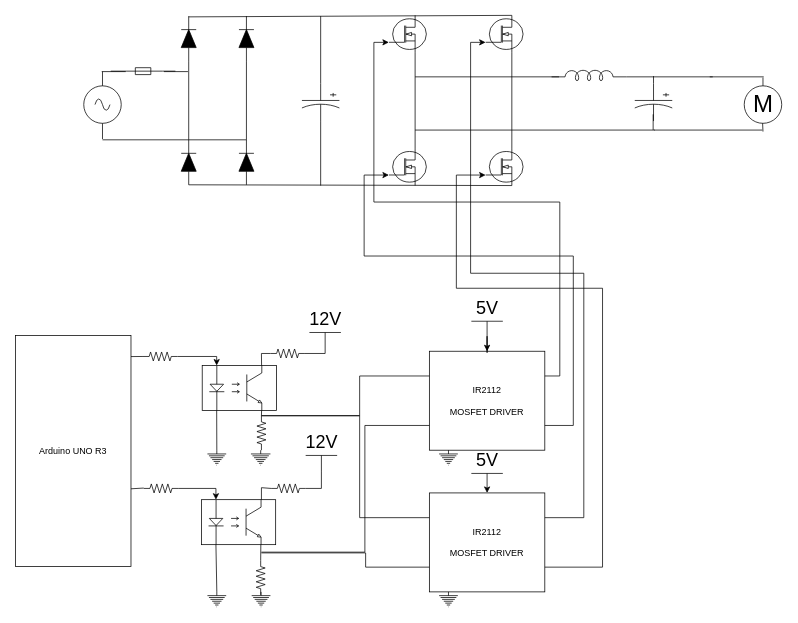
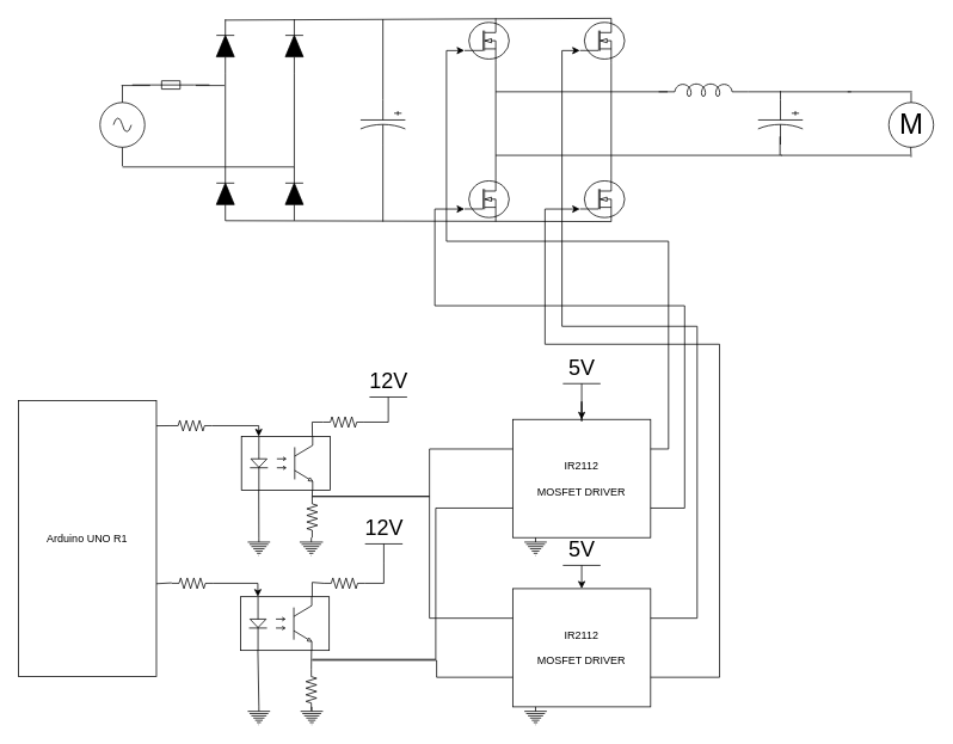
  <mxCell id="0" />
  <mxCell id="1" parent="0" />
  <mxCell id="2" value="" style="pointerEvents=1;fillColor=strokeColor;verticalLabelPosition=bottom;shadow=0;dashed=0;align=center;html=1;verticalAlign=top;shape=mxgraph.electrical.diodes.diode;rotation=-90;" vertex="1" parent="1"><mxGeometry x="221" y="41" width="60" height="20" as="geometry" /></mxCell>
  <mxCell id="3" value="" style="pointerEvents=1;fillColor=strokeColor;verticalLabelPosition=bottom;shadow=0;dashed=0;align=center;html=1;verticalAlign=top;shape=mxgraph.electrical.diodes.diode;rotation=-90;" vertex="1" parent="1"><mxGeometry x="298" y="206" width="60" height="20" as="geometry" /></mxCell>
  <mxCell id="4" value="" style="pointerEvents=1;fillColor=strokeColor;verticalLabelPosition=bottom;shadow=0;dashed=0;align=center;html=1;verticalAlign=top;shape=mxgraph.electrical.diodes.diode;rotation=-90;" vertex="1" parent="1"><mxGeometry x="298" y="41" width="60" height="20" as="geometry" /></mxCell>
  <mxCell id="5" value="" style="pointerEvents=1;fillColor=strokeColor;verticalLabelPosition=bottom;shadow=0;dashed=0;align=center;html=1;verticalAlign=top;shape=mxgraph.electrical.diodes.diode;rotation=-90;" vertex="1" parent="1"><mxGeometry x="221" y="206" width="60" height="20" as="geometry" /></mxCell>
  <mxCell id="6" value="" style="verticalLabelPosition=bottom;shadow=0;dashed=0;align=center;html=1;verticalAlign=top;shape=mxgraph.electrical.mosfets1.n-channel_mosfet_1;" vertex="1" parent="1"><mxGeometry x="518" y="20" width="50" height="50" as="geometry" /></mxCell>
  <mxCell id="7" value="" style="verticalLabelPosition=bottom;shadow=0;dashed=0;align=center;html=1;verticalAlign=top;shape=mxgraph.electrical.mosfets1.n-channel_mosfet_1;" vertex="1" parent="1"><mxGeometry x="647" y="197" width="50" height="50" as="geometry" /></mxCell>
  <mxCell id="8" value="" style="verticalLabelPosition=bottom;shadow=0;dashed=0;align=center;html=1;verticalAlign=top;shape=mxgraph.electrical.mosfets1.n-channel_mosfet_1;" vertex="1" parent="1"><mxGeometry x="647" y="20" width="50" height="50" as="geometry" /></mxCell>
  <mxCell id="9" value="" style="verticalLabelPosition=bottom;shadow=0;dashed=0;align=center;html=1;verticalAlign=top;shape=mxgraph.electrical.mosfets1.n-channel_mosfet_1;" vertex="1" parent="1"><mxGeometry x="518" y="197" width="50" height="50" as="geometry" /></mxCell>
  <mxCell id="10" value="" style="pointerEvents=1;verticalLabelPosition=bottom;shadow=0;dashed=0;align=center;html=1;verticalAlign=top;shape=mxgraph.electrical.capacitors.capacitor_3;rotation=90;" vertex="1" parent="1"><mxGeometry x="402" y="111" width="50" height="50" as="geometry" /></mxCell>
  <mxCell id="11" value="" style="pointerEvents=1;verticalLabelPosition=bottom;shadow=0;dashed=0;align=center;html=1;verticalAlign=top;shape=mxgraph.electrical.inductors.inductor_5;" vertex="1" parent="1"><mxGeometry x="735" y="93" width="100" height="14" as="geometry" /></mxCell>
  <mxCell id="12" value="" style="pointerEvents=1;verticalLabelPosition=bottom;shadow=0;dashed=0;align=center;html=1;verticalAlign=top;shape=mxgraph.electrical.capacitors.capacitor_3;rotation=90;" vertex="1" parent="1"><mxGeometry x="846" y="111" width="50" height="50" as="geometry" /></mxCell>
  <mxCell id="13" value="" style="pointerEvents=1;verticalLabelPosition=bottom;shadow=0;dashed=0;align=center;html=1;verticalAlign=top;shape=mxgraph.electrical.signal_sources.source;aspect=fixed;points=[[0.5,0,0],[1,0.5,0],[0.5,1,0],[0,0.5,0]];elSignalType=ac;" vertex="1" parent="1"><mxGeometry x="111" y="114" width="50" height="50" as="geometry" /></mxCell>
  <mxCell id="14" value="M" style="verticalLabelPosition=middle;shadow=0;dashed=0;align=center;html=1;verticalAlign=middle;strokeWidth=1;shape=ellipse;fontSize=32;perimeter=ellipsePerimeter;" vertex="1" parent="1"><mxGeometry x="992" y="114" width="50" height="50" as="geometry" /></mxCell>
  <mxCell id="15" value="" style="endArrow=none;html=1;rounded=0;exitX=0.5;exitY=0;exitDx=0;exitDy=0;exitPerimeter=0;" edge="1" parent="1" source="13"><mxGeometry width="50" height="50" relative="1" as="geometry"><mxPoint x="181" y="186" as="sourcePoint" /><mxPoint x="136" y="95" as="targetPoint" /></mxGeometry></mxCell>
  <mxCell id="16" value="" style="endArrow=none;html=1;rounded=0;entryX=0.5;entryY=1;entryDx=0;entryDy=0;entryPerimeter=0;" edge="1" parent="1" target="13"><mxGeometry width="50" height="50" relative="1" as="geometry"><mxPoint x="136" y="185" as="sourcePoint" /><mxPoint x="135.5" y="174" as="targetPoint" /></mxGeometry></mxCell>
  <mxCell id="17" value="" style="endArrow=none;html=1;rounded=0;entryX=0;entryY=0.5;entryDx=0;entryDy=0;entryPerimeter=0;exitX=1;exitY=0.5;exitDx=0;exitDy=0;exitPerimeter=0;" edge="1" parent="1" source="5" target="2"><mxGeometry width="50" height="50" relative="1" as="geometry"><mxPoint x="555" y="188" as="sourcePoint" /><mxPoint x="605" y="138" as="targetPoint" /></mxGeometry></mxCell>
  <mxCell id="18" value="" style="endArrow=none;html=1;rounded=0;entryX=0;entryY=0.5;entryDx=0;entryDy=0;entryPerimeter=0;exitX=1;exitY=0.5;exitDx=0;exitDy=0;exitPerimeter=0;" edge="1" parent="1" source="3" target="4"><mxGeometry width="50" height="50" relative="1" as="geometry"><mxPoint x="271" y="173" as="sourcePoint" /><mxPoint x="321" y="123" as="targetPoint" /></mxGeometry></mxCell>
  <mxCell id="19" value="" style="endArrow=none;html=1;rounded=0;entryX=0;entryY=0.5;entryDx=0;entryDy=0;entryPerimeter=0;exitX=0.7;exitY=1;exitDx=0;exitDy=0;exitPerimeter=0;" edge="1" parent="1" source="7" target="5"><mxGeometry width="50" height="50" relative="1" as="geometry"><mxPoint x="177" y="334" as="sourcePoint" /><mxPoint x="227" y="284" as="targetPoint" /></mxGeometry></mxCell>
  <mxCell id="20" value="" style="endArrow=none;html=1;rounded=0;entryX=0;entryY=0.5;entryDx=0;entryDy=0;entryPerimeter=0;exitX=0.7;exitY=0;exitDx=0;exitDy=0;exitPerimeter=0;" edge="1" parent="1" source="8"><mxGeometry width="50" height="50" relative="1" as="geometry"><mxPoint x="687" y="21" as="sourcePoint" /><mxPoint x="251" y="22" as="targetPoint" /></mxGeometry></mxCell>
  <mxCell id="21" value="" style="endArrow=none;html=1;rounded=0;entryX=0.7;entryY=1;entryDx=0;entryDy=0;entryPerimeter=0;exitX=0.7;exitY=0;exitDx=0;exitDy=0;exitPerimeter=0;" edge="1" parent="1" source="9" target="6"><mxGeometry width="50" height="50" relative="1" as="geometry"><mxPoint x="528" y="160" as="sourcePoint" /><mxPoint x="578" y="110" as="targetPoint" /></mxGeometry></mxCell>
  <mxCell id="22" value="" style="endArrow=none;html=1;rounded=0;entryX=0.7;entryY=1;entryDx=0;entryDy=0;entryPerimeter=0;exitX=0.7;exitY=0;exitDx=0;exitDy=0;exitPerimeter=0;" edge="1" parent="1" source="7" target="8"><mxGeometry width="50" height="50" relative="1" as="geometry"><mxPoint x="688" y="203" as="sourcePoint" /><mxPoint x="688" y="74" as="targetPoint" /></mxGeometry></mxCell>
  <mxCell id="23" value="" style="endArrow=none;html=1;rounded=0;exitX=0;exitY=0.5;exitDx=0;exitDy=0;exitPerimeter=0;" edge="1" parent="1" source="10"><mxGeometry width="50" height="50" relative="1" as="geometry"><mxPoint x="373" y="144" as="sourcePoint" /><mxPoint x="427" y="21" as="targetPoint" /></mxGeometry></mxCell>
  <mxCell id="24" value="" style="endArrow=none;html=1;rounded=0;entryX=1;entryY=0.5;entryDx=0;entryDy=0;entryPerimeter=0;" edge="1" parent="1" target="10"><mxGeometry width="50" height="50" relative="1" as="geometry"><mxPoint x="427" y="247" as="sourcePoint" /><mxPoint x="426.5" y="165" as="targetPoint" /></mxGeometry></mxCell>
  <mxCell id="25" value="" style="endArrow=none;html=1;rounded=0;exitX=1;exitY=0.5;exitDx=0;exitDy=0;exitPerimeter=0;" edge="1" parent="1" source="3"><mxGeometry width="50" height="50" relative="1" as="geometry"><mxPoint x="251" y="199" as="sourcePoint" /><mxPoint x="136" y="186" as="targetPoint" /></mxGeometry></mxCell>
  <mxCell id="26" value="" style="endArrow=none;html=1;rounded=0;exitX=1;exitY=0.5;exitDx=0;exitDy=0;exitPerimeter=0;" edge="1" parent="1"><mxGeometry width="50" height="50" relative="1" as="geometry"><mxPoint x="745" y="102" as="sourcePoint" /><mxPoint x="553" y="102" as="targetPoint" /></mxGeometry></mxCell>
  <mxCell id="27" value="" style="endArrow=none;html=1;rounded=0;" edge="1" parent="1"><mxGeometry width="50" height="50" relative="1" as="geometry"><mxPoint x="873" y="173" as="sourcePoint" /><mxPoint x="553" y="173" as="targetPoint" /></mxGeometry></mxCell>
  <mxCell id="28" value="" style="endArrow=none;html=1;rounded=0;entryX=0;entryY=0.5;entryDx=0;entryDy=0;entryPerimeter=0;" edge="1" parent="1" target="12"><mxGeometry width="50" height="50" relative="1" as="geometry"><mxPoint x="871" y="101" as="sourcePoint" /><mxPoint x="881" y="212" as="targetPoint" /></mxGeometry></mxCell>
  <mxCell id="29" value="" style="endArrow=none;html=1;rounded=0;" edge="1" parent="1"><mxGeometry width="50" height="50" relative="1" as="geometry"><mxPoint x="950" y="102" as="sourcePoint" /><mxPoint x="835" y="102" as="targetPoint" /></mxGeometry></mxCell>
  <mxCell id="30" value="" style="endArrow=none;html=1;rounded=0;" edge="1" parent="1"><mxGeometry width="50" height="50" relative="1" as="geometry"><mxPoint x="1018" y="102" as="sourcePoint" /><mxPoint x="946" y="102" as="targetPoint" /></mxGeometry></mxCell>
  <mxCell id="31" value="" style="endArrow=none;html=1;rounded=0;" edge="1" parent="1"><mxGeometry width="50" height="50" relative="1" as="geometry"><mxPoint x="1016" y="173" as="sourcePoint" /><mxPoint x="872" y="173" as="targetPoint" /></mxGeometry></mxCell>
  <mxCell id="32" value="" style="endArrow=none;html=1;rounded=0;entryX=0.5;entryY=1;entryDx=0;entryDy=0;entryPerimeter=0;" edge="1" parent="1"><mxGeometry width="50" height="50" relative="1" as="geometry"><mxPoint x="870.5" y="173" as="sourcePoint" /><mxPoint x="870.5" y="152" as="targetPoint" /></mxGeometry></mxCell>
  <mxCell id="33" value="" style="endArrow=none;html=1;rounded=0;" edge="1" parent="1"><mxGeometry width="50" height="50" relative="1" as="geometry"><mxPoint x="1017" y="114" as="sourcePoint" /><mxPoint x="1017" y="103" as="targetPoint" /></mxGeometry></mxCell>
  <mxCell id="34" value="" style="endArrow=none;html=1;rounded=0;" edge="1" parent="1"><mxGeometry width="50" height="50" relative="1" as="geometry"><mxPoint x="1017" y="175" as="sourcePoint" /><mxPoint x="1016.5" y="164" as="targetPoint" /></mxGeometry></mxCell>
  <mxCell id="35" value="" style="verticalLabelPosition=bottom;shadow=0;dashed=0;align=center;html=1;verticalAlign=top;shape=mxgraph.electrical.opto_electronics.opto-coupler;" vertex="1" parent="1"><mxGeometry x="269" y="487" width="99" height="60" as="geometry" /></mxCell>
  <mxCell id="36" value="" style="verticalLabelPosition=bottom;shadow=0;dashed=0;align=center;html=1;verticalAlign=top;shape=mxgraph.electrical.opto_electronics.opto-coupler;" vertex="1" parent="1"><mxGeometry x="268" y="666" width="99" height="60" as="geometry" /></mxCell>
  <mxCell id="37" value="" style="html=1;shape=mxgraph.electrical.electro-mechanical.fuse2;aspect=fixed;elSwitchState=on;" vertex="1" parent="1"><mxGeometry x="147" y="76" width="86.25" height="23" as="geometry" /></mxCell>
  <mxCell id="38" value="" style="endArrow=none;html=1;rounded=0;" edge="1" parent="1"><mxGeometry width="50" height="50" relative="1" as="geometry"><mxPoint x="167" y="95" as="sourcePoint" /><mxPoint x="135" y="95" as="targetPoint" /></mxGeometry></mxCell>
  <mxCell id="39" value="" style="endArrow=none;html=1;rounded=0;" edge="1" parent="1"><mxGeometry width="50" height="50" relative="1" as="geometry"><mxPoint x="250" y="95" as="sourcePoint" /><mxPoint x="218" y="95" as="targetPoint" /></mxGeometry></mxCell>
  <mxCell id="40" value="" style="pointerEvents=1;verticalLabelPosition=bottom;shadow=0;dashed=0;align=center;html=1;verticalAlign=top;shape=mxgraph.electrical.signal_sources.protective_earth;" vertex="1" parent="1"><mxGeometry x="276" y="600" width="25" height="20" as="geometry" /></mxCell>
  <mxCell id="41" value="" style="pointerEvents=1;verticalLabelPosition=bottom;shadow=0;dashed=0;align=center;html=1;verticalAlign=top;shape=mxgraph.electrical.signal_sources.protective_earth;" vertex="1" parent="1"><mxGeometry x="276" y="789" width="25" height="20" as="geometry" /></mxCell>
  <mxCell id="42" value="" style="pointerEvents=1;verticalLabelPosition=bottom;shadow=0;dashed=0;align=center;html=1;verticalAlign=top;shape=mxgraph.electrical.signal_sources.protective_earth;" vertex="1" parent="1"><mxGeometry x="335" y="789" width="25" height="20" as="geometry" /></mxCell>
  <mxCell id="43" value="12V" style="verticalLabelPosition=top;verticalAlign=bottom;shape=mxgraph.electrical.signal_sources.vdd;shadow=0;dashed=0;align=center;strokeWidth=1;fontSize=24;html=1;flipV=1;" vertex="1" parent="1"><mxGeometry x="412" y="443" width="42" height="22" as="geometry" /></mxCell>
  <mxCell id="44" value="" style="pointerEvents=1;verticalLabelPosition=bottom;shadow=0;dashed=0;align=center;html=1;verticalAlign=top;shape=mxgraph.electrical.resistors.resistor_2;" vertex="1" parent="1"><mxGeometry x="190" y="469" width="46" height="12" as="geometry" /></mxCell>
  <mxCell id="45" value="" style="pointerEvents=1;verticalLabelPosition=bottom;shadow=0;dashed=0;align=center;html=1;verticalAlign=top;shape=mxgraph.electrical.resistors.resistor_2;" vertex="1" parent="1"><mxGeometry x="191" y="645" width="46" height="12" as="geometry" /></mxCell>
  <mxCell id="46" value="" style="endArrow=none;html=1;rounded=0;exitX=0.989;exitY=0.127;exitDx=0;exitDy=0;exitPerimeter=0;entryX=0;entryY=0.5;entryDx=0;entryDy=0;entryPerimeter=0;" edge="1" parent="1" target="44"><mxGeometry width="50" height="50" relative="1" as="geometry"><mxPoint x="167.251" y="475.193" as="sourcePoint" /><mxPoint x="635" y="406" as="targetPoint" /></mxGeometry></mxCell>
  <mxCell id="47" value="" style="endArrow=none;html=1;rounded=0;exitX=0.989;exitY=0.127;exitDx=0;exitDy=0;exitPerimeter=0;entryX=0;entryY=0.5;entryDx=0;entryDy=0;entryPerimeter=0;" edge="1" parent="1"><mxGeometry width="50" height="50" relative="1" as="geometry"><mxPoint x="174" y="651.5" as="sourcePoint" /><mxPoint x="191" y="650.5" as="targetPoint" /></mxGeometry></mxCell>
  <mxCell id="48" style="edgeStyle=orthogonalEdgeStyle;rounded=0;orthogonalLoop=1;jettySize=auto;html=1;exitX=1;exitY=0.5;exitDx=0;exitDy=0;exitPerimeter=0;entryX=0.195;entryY=0;entryDx=0;entryDy=0;entryPerimeter=0;" edge="1" parent="1" source="44" target="35"><mxGeometry relative="1" as="geometry"><Array as="points"><mxPoint x="288" y="475" /></Array></mxGeometry></mxCell>
  <mxCell id="49" style="edgeStyle=orthogonalEdgeStyle;rounded=0;orthogonalLoop=1;jettySize=auto;html=1;exitX=1;exitY=0.5;exitDx=0;exitDy=0;exitPerimeter=0;entryX=0.195;entryY=0;entryDx=0;entryDy=0;entryPerimeter=0;" edge="1" parent="1" source="45" target="36"><mxGeometry relative="1" as="geometry"><Array as="points"><mxPoint x="287" y="651" /></Array></mxGeometry></mxCell>
  <mxCell id="50" value="" style="pointerEvents=1;verticalLabelPosition=bottom;shadow=0;dashed=0;align=center;html=1;verticalAlign=top;shape=mxgraph.electrical.resistors.resistor_2;" vertex="1" parent="1"><mxGeometry x="360" y="465" width="46" height="12" as="geometry" /></mxCell>
  <mxCell id="51" value="" style="endArrow=none;html=1;rounded=0;exitX=0;exitY=0.5;exitDx=0;exitDy=0;exitPerimeter=0;entryX=0.8;entryY=0;entryDx=0;entryDy=0;entryPerimeter=0;" edge="1" parent="1" source="50" target="35"><mxGeometry width="50" height="50" relative="1" as="geometry"><mxPoint x="322" y="455" as="sourcePoint" /><mxPoint x="130" y="455" as="targetPoint" /><Array as="points"><mxPoint x="348" y="471" /></Array></mxGeometry></mxCell>
  <mxCell id="52" value="" style="endArrow=none;html=1;rounded=0;exitX=1;exitY=0.5;exitDx=0;exitDy=0;exitPerimeter=0;entryX=0.5;entryY=0;entryDx=0;entryDy=0;entryPerimeter=0;" edge="1" parent="1" source="50" target="43"><mxGeometry width="50" height="50" relative="1" as="geometry"><mxPoint x="358" y="357" as="sourcePoint" /><mxPoint x="166" y="357" as="targetPoint" /><Array as="points"><mxPoint x="433" y="471" /></Array></mxGeometry></mxCell>
  <mxCell id="53" value="" style="pointerEvents=1;verticalLabelPosition=bottom;shadow=0;dashed=0;align=center;html=1;verticalAlign=top;shape=mxgraph.electrical.resistors.resistor_2;" vertex="1" parent="1"><mxGeometry x="361" y="645" width="46" height="12" as="geometry" /></mxCell>
- <mxCell id="54" value="Arduino UNO R3" style="rounded=0;whiteSpace=wrap;html=1;" vertex="1" parent="1"><mxGeometry x="20" y="447" width="154" height="308" as="geometry" /></mxCell>
+ <mxCell id="54" value="Arduino UNO R1" style="rounded=0;whiteSpace=wrap;html=1;" vertex="1" parent="1"><mxGeometry x="20" y="447" width="154" height="308" as="geometry" /></mxCell>
  <mxCell id="55" value="12V" style="verticalLabelPosition=top;verticalAlign=bottom;shape=mxgraph.electrical.signal_sources.vdd;shadow=0;dashed=0;align=center;strokeWidth=1;fontSize=24;html=1;flipV=1;" vertex="1" parent="1"><mxGeometry x="407" y="607" width="42" height="22" as="geometry" /></mxCell>
  <mxCell id="56" value="" style="pointerEvents=1;verticalLabelPosition=bottom;shadow=0;dashed=0;align=center;html=1;verticalAlign=top;shape=mxgraph.electrical.resistors.resistor_2;rotation=90;" vertex="1" parent="1"><mxGeometry x="325" y="571" width="46" height="12" as="geometry" /></mxCell>
  <mxCell id="57" value="" style="endArrow=none;html=1;rounded=0;exitX=0;exitY=0.5;exitDx=0;exitDy=0;exitPerimeter=0;entryX=0.8;entryY=0;entryDx=0;entryDy=0;entryPerimeter=0;" edge="1" parent="1" source="53"><mxGeometry width="50" height="50" relative="1" as="geometry"><mxPoint x="360" y="650" as="sourcePoint" /><mxPoint x="348" y="666" as="targetPoint" /><Array as="points"><mxPoint x="348" y="650" /></Array></mxGeometry></mxCell>
  <mxCell id="58" value="" style="endArrow=none;html=1;rounded=0;exitX=0.5;exitY=0;exitDx=0;exitDy=0;exitPerimeter=0;entryX=1;entryY=0.5;entryDx=0;entryDy=0;entryPerimeter=0;" edge="1" parent="1" source="55" target="53"><mxGeometry width="50" height="50" relative="1" as="geometry"><mxPoint x="432" y="657" as="sourcePoint" /><mxPoint x="420" y="673" as="targetPoint" /><Array as="points"><mxPoint x="428" y="651" /></Array></mxGeometry></mxCell>
  <mxCell id="59" value="" style="endArrow=none;html=1;rounded=0;exitX=0.8;exitY=1;exitDx=0;exitDy=0;exitPerimeter=0;entryX=0;entryY=0.5;entryDx=0;entryDy=0;entryPerimeter=0;" edge="1" parent="1" source="35" target="56"><mxGeometry width="50" height="50" relative="1" as="geometry"><mxPoint x="383" y="563" as="sourcePoint" /><mxPoint x="421" y="563" as="targetPoint" /><Array as="points" /></mxGeometry></mxCell>
  <mxCell id="60" value="" style="pointerEvents=1;verticalLabelPosition=bottom;shadow=0;dashed=0;align=center;html=1;verticalAlign=top;shape=mxgraph.electrical.signal_sources.protective_earth;" vertex="1" parent="1"><mxGeometry x="334" y="600" width="26" height="20" as="geometry" /></mxCell>
  <mxCell id="61" value="" style="endArrow=none;html=1;rounded=0;entryX=0.195;entryY=1;entryDx=0;entryDy=0;entryPerimeter=0;exitX=0.5;exitY=0;exitDx=0;exitDy=0;exitPerimeter=0;" edge="1" parent="1" source="40" target="35"><mxGeometry width="50" height="50" relative="1" as="geometry"><mxPoint x="288" y="652" as="sourcePoint" /><mxPoint x="288" y="547" as="targetPoint" /></mxGeometry></mxCell>
  <mxCell id="62" value="" style="endArrow=none;html=1;rounded=0;entryX=0.195;entryY=1;entryDx=0;entryDy=0;entryPerimeter=0;exitX=0.5;exitY=0;exitDx=0;exitDy=0;exitPerimeter=0;" edge="1" parent="1" source="41" target="36"><mxGeometry width="50" height="50" relative="1" as="geometry"><mxPoint x="276" y="779" as="sourcePoint" /><mxPoint x="275" y="726" as="targetPoint" /></mxGeometry></mxCell>
  <mxCell id="63" value="" style="pointerEvents=1;verticalLabelPosition=bottom;shadow=0;dashed=0;align=center;html=1;verticalAlign=top;shape=mxgraph.electrical.resistors.resistor_2;rotation=90;" vertex="1" parent="1"><mxGeometry x="324" y="764" width="46" height="12" as="geometry" /></mxCell>
  <mxCell id="64" value="" style="endArrow=none;html=1;rounded=0;exitX=0;exitY=0.5;exitDx=0;exitDy=0;exitPerimeter=0;entryX=0.8;entryY=1;entryDx=0;entryDy=0;entryPerimeter=0;" edge="1" parent="1" source="63" target="36"><mxGeometry width="50" height="50" relative="1" as="geometry"><mxPoint x="420" y="782" as="sourcePoint" /><mxPoint x="470" y="732" as="targetPoint" /></mxGeometry></mxCell>
  <mxCell id="65" value="IR2112&lt;br&gt;&lt;br&gt;MOSFET DRIVER" style="rounded=0;whiteSpace=wrap;html=1;" vertex="1" parent="1"><mxGeometry x="572" y="468" width="154" height="132" as="geometry" /></mxCell>
  <mxCell id="66" value="IR2112&lt;br&gt;&lt;br&gt;MOSFET DRIVER" style="rounded=0;whiteSpace=wrap;html=1;" vertex="1" parent="1"><mxGeometry x="572" y="657" width="154" height="132" as="geometry" /></mxCell>
  <mxCell id="67" value="" style="endArrow=none;html=1;rounded=0;entryX=0;entryY=0.25;entryDx=0;entryDy=0;exitX=0;exitY=0.5;exitDx=0;exitDy=0;exitPerimeter=0;" edge="1" parent="1" source="56" target="65"><mxGeometry width="50" height="50" relative="1" as="geometry"><mxPoint x="507" y="591" as="sourcePoint" /><mxPoint x="557" y="541" as="targetPoint" /><Array as="points"><mxPoint x="479" y="554" /><mxPoint x="479" y="501" /></Array></mxGeometry></mxCell>
  <mxCell id="68" value="" style="endArrow=none;html=1;rounded=0;entryX=0;entryY=0.75;entryDx=0;entryDy=0;" edge="1" parent="1" target="65"><mxGeometry width="50" height="50" relative="1" as="geometry"><mxPoint x="348" y="736" as="sourcePoint" /><mxPoint x="582" y="511" as="targetPoint" /><Array as="points"><mxPoint x="486" y="736" /><mxPoint x="486" y="567" /></Array></mxGeometry></mxCell>
  <mxCell id="69" value="" style="endArrow=none;html=1;rounded=0;entryX=0;entryY=0.25;entryDx=0;entryDy=0;exitX=0;exitY=0.5;exitDx=0;exitDy=0;exitPerimeter=0;" edge="1" parent="1" target="66"><mxGeometry width="50" height="50" relative="1" as="geometry"><mxPoint x="348" y="554" as="sourcePoint" /><mxPoint x="572" y="501" as="targetPoint" /><Array as="points"><mxPoint x="479" y="554" /><mxPoint x="479" y="690" /></Array></mxGeometry></mxCell>
  <mxCell id="70" value="" style="endArrow=none;html=1;rounded=0;exitX=0;exitY=0.5;exitDx=0;exitDy=0;exitPerimeter=0;entryX=0;entryY=0.75;entryDx=0;entryDy=0;" edge="1" parent="1" target="66"><mxGeometry width="50" height="50" relative="1" as="geometry"><mxPoint x="348" y="737" as="sourcePoint" /><mxPoint x="572" y="873" as="targetPoint" /><Array as="points"><mxPoint x="487" y="737" /><mxPoint x="487" y="756" /></Array></mxGeometry></mxCell>
  <mxCell id="71" style="edgeStyle=orthogonalEdgeStyle;rounded=0;orthogonalLoop=1;jettySize=auto;html=1;exitX=0.5;exitY=0;exitDx=0;exitDy=0;exitPerimeter=0;" edge="1" parent="1" source="72" target="65"><mxGeometry relative="1" as="geometry" /></mxCell>
  <mxCell id="72" value="5V" style="verticalLabelPosition=top;verticalAlign=bottom;shape=mxgraph.electrical.signal_sources.vdd;shadow=0;dashed=0;align=center;strokeWidth=1;fontSize=24;html=1;flipV=1;" vertex="1" parent="1"><mxGeometry x="628" y="428" width="42" height="22" as="geometry" /></mxCell>
  <mxCell id="73" style="edgeStyle=orthogonalEdgeStyle;rounded=0;orthogonalLoop=1;jettySize=auto;html=1;exitX=0.5;exitY=0;exitDx=0;exitDy=0;exitPerimeter=0;entryX=0.5;entryY=0;entryDx=0;entryDy=0;" edge="1" parent="1" source="74" target="66"><mxGeometry relative="1" as="geometry" /></mxCell>
  <mxCell id="74" value="5V" style="verticalLabelPosition=top;verticalAlign=bottom;shape=mxgraph.electrical.signal_sources.vdd;shadow=0;dashed=0;align=center;strokeWidth=1;fontSize=24;html=1;flipV=1;" vertex="1" parent="1"><mxGeometry x="628" y="631" width="42" height="22" as="geometry" /></mxCell>
  <mxCell id="75" value="" style="pointerEvents=1;verticalLabelPosition=bottom;shadow=0;dashed=0;align=center;html=1;verticalAlign=top;shape=mxgraph.electrical.signal_sources.protective_earth;" vertex="1" parent="1"><mxGeometry x="585" y="600" width="25" height="20" as="geometry" /></mxCell>
  <mxCell id="76" value="" style="pointerEvents=1;verticalLabelPosition=bottom;shadow=0;dashed=0;align=center;html=1;verticalAlign=top;shape=mxgraph.electrical.signal_sources.protective_earth;" vertex="1" parent="1"><mxGeometry x="585" y="789" width="25" height="20" as="geometry" /></mxCell>
  <mxCell id="77" style="edgeStyle=orthogonalEdgeStyle;rounded=0;orthogonalLoop=1;jettySize=auto;html=1;exitX=1;exitY=0.25;exitDx=0;exitDy=0;entryX=0;entryY=0.72;entryDx=0;entryDy=0;entryPerimeter=0;" edge="1" parent="1" source="65" target="6"><mxGeometry relative="1" as="geometry" /></mxCell>
  <mxCell id="78" style="edgeStyle=orthogonalEdgeStyle;rounded=0;orthogonalLoop=1;jettySize=auto;html=1;exitX=1;exitY=0.75;exitDx=0;exitDy=0;entryX=0;entryY=0.72;entryDx=0;entryDy=0;entryPerimeter=0;" edge="1" parent="1" source="65" target="9"><mxGeometry relative="1" as="geometry"><Array as="points"><mxPoint x="764" y="567" /><mxPoint x="764" y="341" /><mxPoint x="485" y="341" /><mxPoint x="485" y="233" /></Array></mxGeometry></mxCell>
  <mxCell id="79" style="edgeStyle=orthogonalEdgeStyle;rounded=0;orthogonalLoop=1;jettySize=auto;html=1;exitX=1;exitY=0.25;exitDx=0;exitDy=0;entryX=0;entryY=0.72;entryDx=0;entryDy=0;entryPerimeter=0;" edge="1" parent="1" source="66" target="8"><mxGeometry relative="1" as="geometry"><Array as="points"><mxPoint x="778" y="690" /><mxPoint x="778" y="364" /><mxPoint x="627" y="364" /><mxPoint x="627" y="56" /></Array></mxGeometry></mxCell>
  <mxCell id="80" style="edgeStyle=orthogonalEdgeStyle;rounded=0;orthogonalLoop=1;jettySize=auto;html=1;exitX=1;exitY=0.75;exitDx=0;exitDy=0;entryX=0;entryY=0.72;entryDx=0;entryDy=0;entryPerimeter=0;" edge="1" parent="1" source="66" target="7"><mxGeometry relative="1" as="geometry"><Array as="points"><mxPoint x="803" y="756" /><mxPoint x="803" y="384" /><mxPoint x="608" y="384" /><mxPoint x="608" y="233" /></Array></mxGeometry></mxCell>
